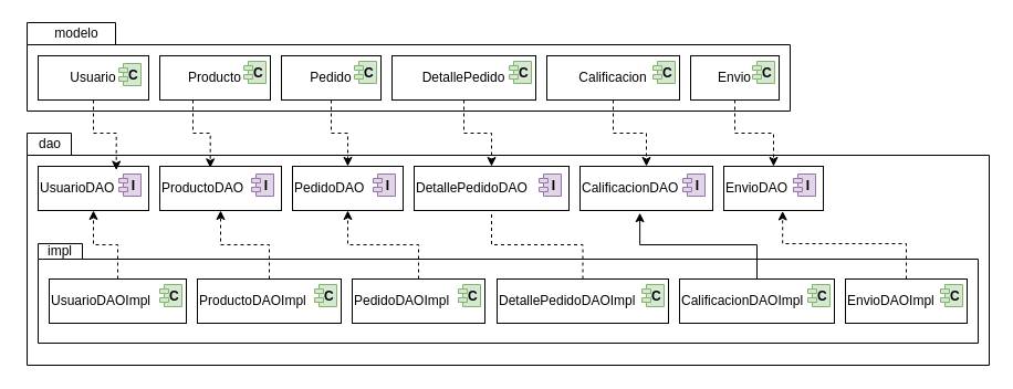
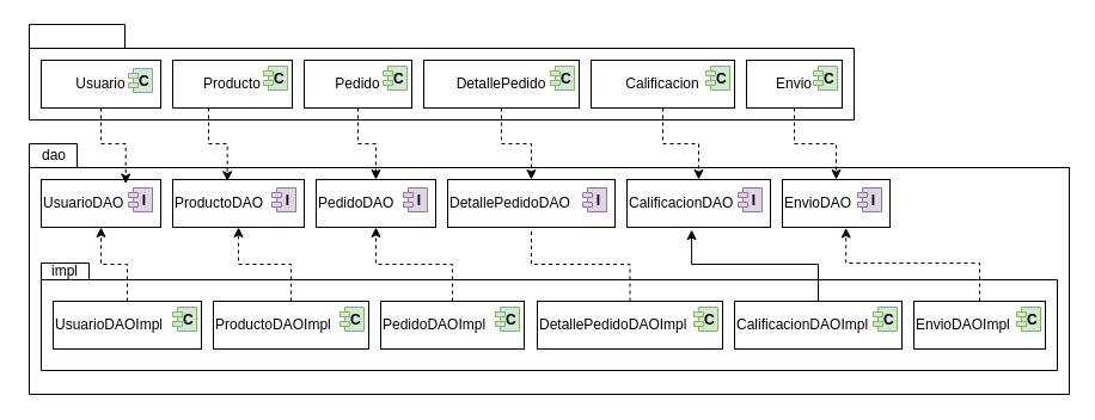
  <mxCell id="0" />
  <mxCell id="1" parent="0" />
  <mxCell id="2" value="" style="shape=folder;fontStyle=1;spacingTop=10;tabWidth=80;tabHeight=20;tabPosition=left;html=1;whiteSpace=wrap;" vertex="1" parent="1"><mxGeometry x="24" y="20" width="690" height="80" as="geometry" /></mxCell>
  <mxCell id="3" value="Usuario" style="html=1;dropTarget=0;whiteSpace=wrap;" vertex="1" parent="1"><mxGeometry x="34" y="50" width="100" height="40" as="geometry" /></mxCell>
  <mxCell id="4" value="  C" style="shape=module;jettyWidth=8;jettyHeight=4;fillColor=#d5e8d4;strokeColor=#82b366;fontStyle=1" vertex="1" parent="3"><mxGeometry x="1" width="20" height="20" relative="1" as="geometry"><mxPoint x="-27" y="7" as="offset" /></mxGeometry></mxCell>
- <mxCell id="5" value="modelo" style="text;strokeColor=none;align=center;fillColor=none;html=1;verticalAlign=middle;whiteSpace=wrap;rounded=0;" vertex="1" parent="1"><mxGeometry x="44" y="20" width="50" height="20" as="geometry" /></mxCell>
  <mxCell id="6" value="Producto" style="html=1;dropTarget=0;whiteSpace=wrap;fontStyle=0" vertex="1" parent="1"><mxGeometry x="144" y="50" width="100" height="40" as="geometry" /></mxCell>
  <mxCell id="7" value="  C" style="shape=module;jettyWidth=8;jettyHeight=4;fontStyle=1;fillColor=#d5e8d4;strokeColor=#82b366;" vertex="1" parent="6"><mxGeometry x="1" width="20" height="20" relative="1" as="geometry"><mxPoint x="-24" y="5" as="offset" /></mxGeometry></mxCell>
  <mxCell id="8" value="Pedido" style="html=1;dropTarget=0;whiteSpace=wrap;" vertex="1" parent="1"><mxGeometry x="254" y="50" width="90" height="40" as="geometry" /></mxCell>
  <mxCell id="9" value="  C" style="shape=module;jettyWidth=8;jettyHeight=4;fillColor=#d5e8d4;strokeColor=#82b366;fontStyle=1" vertex="1" parent="8"><mxGeometry x="1" width="20" height="20" relative="1" as="geometry"><mxPoint x="-24" y="5" as="offset" /></mxGeometry></mxCell>
  <mxCell id="10" value="DetallePedido" style="html=1;dropTarget=0;whiteSpace=wrap;" vertex="1" parent="1"><mxGeometry x="354" y="50" width="130" height="40" as="geometry" /></mxCell>
  <mxCell id="11" value="  C" style="shape=module;jettyWidth=8;jettyHeight=4;fontStyle=1;fillColor=#d5e8d4;strokeColor=#82b366;" vertex="1" parent="10"><mxGeometry x="1" width="20" height="20" relative="1" as="geometry"><mxPoint x="-24" y="5" as="offset" /></mxGeometry></mxCell>
  <mxCell id="12" value="Calificacion" style="html=1;dropTarget=0;whiteSpace=wrap;" vertex="1" parent="1"><mxGeometry x="494" y="50" width="120" height="40" as="geometry" /></mxCell>
  <mxCell id="13" value="  C" style="shape=module;jettyWidth=8;jettyHeight=4;fillColor=#d5e8d4;strokeColor=#82b366;fontStyle=1" vertex="1" parent="12"><mxGeometry x="1" width="20" height="20" relative="1" as="geometry"><mxPoint x="-24" y="5" as="offset" /></mxGeometry></mxCell>
  <mxCell id="14" value="Envio" style="html=1;dropTarget=0;whiteSpace=wrap;" vertex="1" parent="1"><mxGeometry x="624" y="50" width="80" height="40" as="geometry" /></mxCell>
  <mxCell id="15" value="  C" style="shape=module;jettyWidth=8;jettyHeight=4;fontStyle=1;fillColor=#d5e8d4;strokeColor=#82b366;" vertex="1" parent="14"><mxGeometry x="1" width="20" height="20" relative="1" as="geometry"><mxPoint x="-24" y="5" as="offset" /></mxGeometry></mxCell>
  <mxCell id="16" value="" style="shape=folder;fontStyle=1;spacingTop=10;tabWidth=40;tabHeight=20;tabPosition=left;html=1;whiteSpace=wrap;" vertex="1" parent="1"><mxGeometry x="24" y="120" width="870" height="210" as="geometry" /></mxCell>
  <mxCell id="17" value="UsuarioDAO" style="html=1;dropTarget=0;whiteSpace=wrap;align=left;" vertex="1" parent="1"><mxGeometry x="34" y="150" width="100" height="40" as="geometry" /></mxCell>
  <mxCell id="18" value="  I" style="shape=module;jettyWidth=8;jettyHeight=4;fontStyle=1;fillColor=#e1d5e7;strokeColor=#9673a6;" vertex="1" parent="17"><mxGeometry x="1" width="20" height="20" relative="1" as="geometry"><mxPoint x="-27" y="7" as="offset" /></mxGeometry></mxCell>
  <mxCell id="19" value="dao" style="text;strokeColor=none;align=center;fillColor=none;html=1;verticalAlign=middle;whiteSpace=wrap;rounded=0;" vertex="1" parent="1"><mxGeometry x="20" y="120" width="50" height="20" as="geometry" /></mxCell>
  <mxCell id="20" value="" style="shape=folder;fontStyle=1;spacingTop=10;tabWidth=40;tabHeight=14;tabPosition=left;html=1;whiteSpace=wrap;" vertex="1" parent="1"><mxGeometry x="34" y="220" width="850" height="90" as="geometry" /></mxCell>
  <mxCell id="21" style="edgeStyle=orthogonalEdgeStyle;rounded=0;orthogonalLoop=1;jettySize=auto;html=1;entryX=0.5;entryY=1;entryDx=0;entryDy=0;dashed=1;" edge="1" parent="1" source="22" target="17"><mxGeometry relative="1" as="geometry" /></mxCell>
  <mxCell id="22" value="&lt;span style=&quot;&quot;&gt;UsuarioDAOImpl&lt;/span&gt;" style="html=1;dropTarget=0;whiteSpace=wrap;align=left;" vertex="1" parent="1"><mxGeometry x="44" y="252" width="124" height="40" as="geometry" /></mxCell>
  <mxCell id="23" value="  C" style="shape=module;jettyWidth=8;jettyHeight=4;fontStyle=1;fillColor=#d5e8d4;strokeColor=#82b366;" vertex="1" parent="22"><mxGeometry x="1" width="20" height="20" relative="1" as="geometry"><mxPoint x="-24" y="5" as="offset" /></mxGeometry></mxCell>
  <mxCell id="24" value="ProductoDAO" style="html=1;dropTarget=0;whiteSpace=wrap;align=left;" vertex="1" parent="1"><mxGeometry x="144" y="150" width="110" height="40" as="geometry" /></mxCell>
  <mxCell id="25" value="  I" style="shape=module;jettyWidth=8;jettyHeight=4;fontStyle=1;fillColor=#e1d5e7;strokeColor=#9673a6;" vertex="1" parent="24"><mxGeometry x="1" width="20" height="20" relative="1" as="geometry"><mxPoint x="-27" y="7" as="offset" /></mxGeometry></mxCell>
  <mxCell id="26" value="PedidoDAO" style="html=1;dropTarget=0;whiteSpace=wrap;align=left;" vertex="1" parent="1"><mxGeometry x="264" y="150" width="100" height="40" as="geometry" /></mxCell>
  <mxCell id="27" value="  I" style="shape=module;jettyWidth=8;jettyHeight=4;fontStyle=1;fillColor=#e1d5e7;strokeColor=#9673a6;" vertex="1" parent="26"><mxGeometry x="1" width="20" height="20" relative="1" as="geometry"><mxPoint x="-27" y="7" as="offset" /></mxGeometry></mxCell>
  <mxCell id="28" value="&lt;span style=&quot;text-align: center;&quot;&gt;DetallePedido&lt;/span&gt;DAO" style="html=1;dropTarget=0;whiteSpace=wrap;align=left;" vertex="1" parent="1"><mxGeometry x="374" y="150" width="140" height="40" as="geometry" /></mxCell>
  <mxCell id="29" value="  I" style="shape=module;jettyWidth=8;jettyHeight=4;fontStyle=1;fillColor=#e1d5e7;strokeColor=#9673a6;" vertex="1" parent="28"><mxGeometry x="1" width="20" height="20" relative="1" as="geometry"><mxPoint x="-27" y="7" as="offset" /></mxGeometry></mxCell>
  <mxCell id="30" value="&lt;span style=&quot;text-align: center;&quot;&gt;Calificacion&lt;/span&gt;DAO" style="html=1;dropTarget=0;whiteSpace=wrap;align=left;" vertex="1" parent="1"><mxGeometry x="524" y="150" width="120" height="40" as="geometry" /></mxCell>
  <mxCell id="31" value="  I" style="shape=module;jettyWidth=8;jettyHeight=4;fontStyle=1;fillColor=#e1d5e7;strokeColor=#9673a6;" vertex="1" parent="30"><mxGeometry x="1" width="20" height="20" relative="1" as="geometry"><mxPoint x="-27" y="7" as="offset" /></mxGeometry></mxCell>
  <mxCell id="32" value="&lt;span style=&quot;text-align: center;&quot;&gt;Envio&lt;/span&gt;DAO" style="html=1;dropTarget=0;whiteSpace=wrap;align=left;" vertex="1" parent="1"><mxGeometry x="654" y="150" width="90" height="40" as="geometry" /></mxCell>
  <mxCell id="33" value="  I" style="shape=module;jettyWidth=8;jettyHeight=4;fontStyle=1;fillColor=#e1d5e7;strokeColor=#9673a6;" vertex="1" parent="32"><mxGeometry x="1" width="20" height="20" relative="1" as="geometry"><mxPoint x="-27" y="7" as="offset" /></mxGeometry></mxCell>
  <mxCell id="34" value="impl" style="text;strokeColor=none;align=center;fillColor=none;html=1;verticalAlign=middle;whiteSpace=wrap;rounded=0;" vertex="1" parent="1"><mxGeometry x="34" y="217" width="40" height="20" as="geometry" /></mxCell>
  <mxCell id="35" style="edgeStyle=orthogonalEdgeStyle;rounded=0;orthogonalLoop=1;jettySize=auto;html=1;entryX=0.5;entryY=1;entryDx=0;entryDy=0;dashed=1;" edge="1" parent="1" source="36" target="24"><mxGeometry relative="1" as="geometry" /></mxCell>
  <mxCell id="36" value="ProductoDAO&lt;span style=&quot;&quot;&gt;Impl&lt;/span&gt;" style="html=1;dropTarget=0;whiteSpace=wrap;align=left;" vertex="1" parent="1"><mxGeometry x="178" y="252" width="130" height="40" as="geometry" /></mxCell>
  <mxCell id="37" value="  C" style="shape=module;jettyWidth=8;jettyHeight=4;fontStyle=1;fillColor=#d5e8d4;strokeColor=#82b366;" vertex="1" parent="36"><mxGeometry x="1" width="20" height="20" relative="1" as="geometry"><mxPoint x="-24" y="5" as="offset" /></mxGeometry></mxCell>
  <mxCell id="38" style="edgeStyle=orthogonalEdgeStyle;rounded=0;orthogonalLoop=1;jettySize=auto;html=1;entryX=0.5;entryY=1;entryDx=0;entryDy=0;dashed=1;" edge="1" parent="1" source="39" target="26"><mxGeometry relative="1" as="geometry" /></mxCell>
  <mxCell id="39" value="&lt;span style=&quot;text-align: center;&quot;&gt;Pedido&lt;/span&gt;DAO&lt;span style=&quot;&quot;&gt;Impl&lt;/span&gt;" style="html=1;dropTarget=0;whiteSpace=wrap;align=left;" vertex="1" parent="1"><mxGeometry x="318" y="252" width="120" height="40" as="geometry" /></mxCell>
  <mxCell id="40" value="  C" style="shape=module;jettyWidth=8;jettyHeight=4;fontStyle=1;fillColor=#d5e8d4;strokeColor=#82b366;" vertex="1" parent="39"><mxGeometry x="1" width="20" height="20" relative="1" as="geometry"><mxPoint x="-24" y="5" as="offset" /></mxGeometry></mxCell>
  <mxCell id="41" style="edgeStyle=orthogonalEdgeStyle;rounded=0;orthogonalLoop=1;jettySize=auto;html=1;entryX=0.5;entryY=1;entryDx=0;entryDy=0;dashed=1;endArrow=none;" edge="1" parent="1" source="42" target="28"><mxGeometry relative="1" as="geometry" /></mxCell>
  <mxCell id="42" value="&lt;span style=&quot;text-align: center;&quot;&gt;DetallePedido&lt;/span&gt;DAO&lt;span style=&quot;&quot;&gt;Impl&lt;/span&gt;" style="html=1;dropTarget=0;whiteSpace=wrap;align=left;" vertex="1" parent="1"><mxGeometry x="449" y="252" width="155" height="40" as="geometry" /></mxCell>
  <mxCell id="43" value="  C" style="shape=module;jettyWidth=8;jettyHeight=4;fontStyle=1;fillColor=#d5e8d4;strokeColor=#82b366;" vertex="1" parent="42"><mxGeometry x="1" width="20" height="20" relative="1" as="geometry"><mxPoint x="-24" y="5" as="offset" /></mxGeometry></mxCell>
  <mxCell id="44" value="&lt;span style=&quot;text-align: center;&quot;&gt;Calificacion&lt;/span&gt;DAO&lt;span style=&quot;&quot;&gt;Impl&lt;/span&gt;" style="html=1;dropTarget=0;whiteSpace=wrap;align=left;" vertex="1" parent="1"><mxGeometry x="614" y="252" width="140" height="40" as="geometry" /></mxCell>
  <mxCell id="45" value="  C" style="shape=module;jettyWidth=8;jettyHeight=4;fontStyle=1;fillColor=#d5e8d4;strokeColor=#82b366;" vertex="1" parent="44"><mxGeometry x="1" width="20" height="20" relative="1" as="geometry"><mxPoint x="-24" y="5" as="offset" /></mxGeometry></mxCell>
  <mxCell id="46" value="&lt;span style=&quot;text-align: center;&quot;&gt;Envio&lt;/span&gt;DAO&lt;span style=&quot;&quot;&gt;Impl&lt;/span&gt;" style="html=1;dropTarget=0;whiteSpace=wrap;align=left;" vertex="1" parent="1"><mxGeometry x="764" y="252" width="110" height="40" as="geometry" /></mxCell>
  <mxCell id="47" value="  C" style="shape=module;jettyWidth=8;jettyHeight=4;fontStyle=1;fillColor=#d5e8d4;strokeColor=#82b366;" vertex="1" parent="46"><mxGeometry x="1" width="20" height="20" relative="1" as="geometry"><mxPoint x="-24" y="5" as="offset" /></mxGeometry></mxCell>
  <mxCell id="48" style="edgeStyle=orthogonalEdgeStyle;rounded=0;orthogonalLoop=1;jettySize=auto;html=1;exitX=0.5;exitY=1;exitDx=0;exitDy=0;entryX=0.707;entryY=0.088;entryDx=0;entryDy=0;entryPerimeter=0;dashed=1;" edge="1" parent="1" source="3" target="17"><mxGeometry relative="1" as="geometry"><Array as="points"><mxPoint x="84" y="120" /><mxPoint x="104" y="120" /><mxPoint x="104" y="154" /></Array></mxGeometry></mxCell>
  <mxCell id="49" style="edgeStyle=orthogonalEdgeStyle;rounded=0;orthogonalLoop=1;jettySize=auto;html=1;entryX=0.415;entryY=0.033;entryDx=0;entryDy=0;entryPerimeter=0;dashed=1;" edge="1" parent="1" source="6" target="24"><mxGeometry relative="1" as="geometry"><Array as="points"><mxPoint x="174" y="120" /><mxPoint x="190" y="120" /><mxPoint x="190" y="151" /></Array></mxGeometry></mxCell>
  <mxCell id="50" style="edgeStyle=orthogonalEdgeStyle;rounded=0;orthogonalLoop=1;jettySize=auto;html=1;entryX=0.5;entryY=0;entryDx=0;entryDy=0;dashed=1;" edge="1" parent="1" source="8" target="26"><mxGeometry relative="1" as="geometry" /></mxCell>
  <mxCell id="51" style="edgeStyle=orthogonalEdgeStyle;rounded=0;orthogonalLoop=1;jettySize=auto;html=1;dashed=1;" edge="1" parent="1" source="10" target="28"><mxGeometry relative="1" as="geometry" /></mxCell>
  <mxCell id="52" style="edgeStyle=orthogonalEdgeStyle;rounded=0;orthogonalLoop=1;jettySize=auto;html=1;entryX=0.451;entryY=1.053;entryDx=0;entryDy=0;entryPerimeter=0;dashed=0;" edge="1" parent="1" source="44" target="30"><mxGeometry relative="1" as="geometry" /></mxCell>
  <mxCell id="53" style="edgeStyle=orthogonalEdgeStyle;rounded=0;orthogonalLoop=1;jettySize=auto;html=1;entryX=0.591;entryY=1.012;entryDx=0;entryDy=0;entryPerimeter=0;dashed=1;" edge="1" parent="1" source="46" target="32"><mxGeometry relative="1" as="geometry"><Array as="points"><mxPoint x="819" y="220" /><mxPoint x="707" y="220" /></Array></mxGeometry></mxCell>
  <mxCell id="54" style="edgeStyle=orthogonalEdgeStyle;rounded=0;orthogonalLoop=1;jettySize=auto;html=1;dashed=1;" edge="1" parent="1" source="12" target="30"><mxGeometry relative="1" as="geometry" /></mxCell>
  <mxCell id="55" style="edgeStyle=orthogonalEdgeStyle;rounded=0;orthogonalLoop=1;jettySize=auto;html=1;dashed=1;" edge="1" parent="1" source="14" target="32"><mxGeometry relative="1" as="geometry" /></mxCell>
